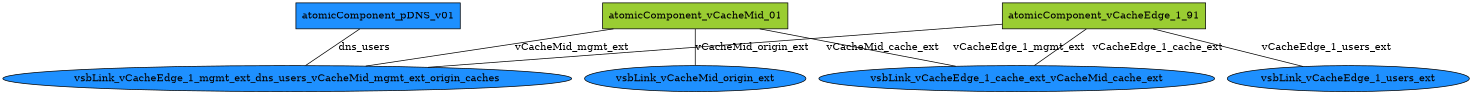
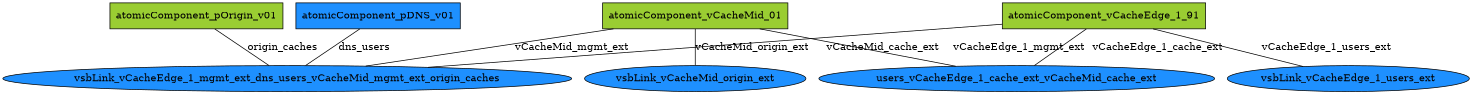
  strict graph {
    fontname="DejaVu Serif"
    splines=false
    node [fillcolor=dodgerblue fontname="DejaVu Serif" shape=box style=filled]
    edge [fontname="DejaVu Serif"]
    n1 [fillcolor=yellowgreen label=atomicComponent_vCacheMid_01]
    n2 [label=vsbLink_vCacheEdge_1_mgmt_ext_dns_users_vCacheMid_mgmt_ext_origin_caches shape=oval]
-   n3 [label=vsbLink_vCacheEdge_1_cache_ext_vCacheMid_cache_ext shape=oval]
+   n3 [label=users_vCacheEdge_1_cache_ext_vCacheMid_cache_ext shape=oval]
    n4 [label=vsbLink_vCacheMid_origin_ext shape=oval]
    n5 [label=atomicComponent_pDNS_v01]
    n6 [fillcolor=yellowgreen label=atomicComponent_vCacheEdge_1_91]
    n7 [label=vsbLink_vCacheEdge_1_users_ext shape=oval]
+   n8 [fillcolor=yellowgreen label=atomicComponent_pOrigin_v01]
    n1 -- n2 [label=vCacheMid_mgmt_ext]
    n1 -- n3 [label=vCacheMid_cache_ext]
    n1 -- n4 [label=vCacheMid_origin_ext]
    n5 -- n2 [label=dns_users]
    n6 -- n2 [label=vCacheEdge_1_mgmt_ext]
    n6 -- n3 [label=vCacheEdge_1_cache_ext]
    n6 -- n7 [label=vCacheEdge_1_users_ext]
+   n8 -- n2 [label=origin_caches]
  }
